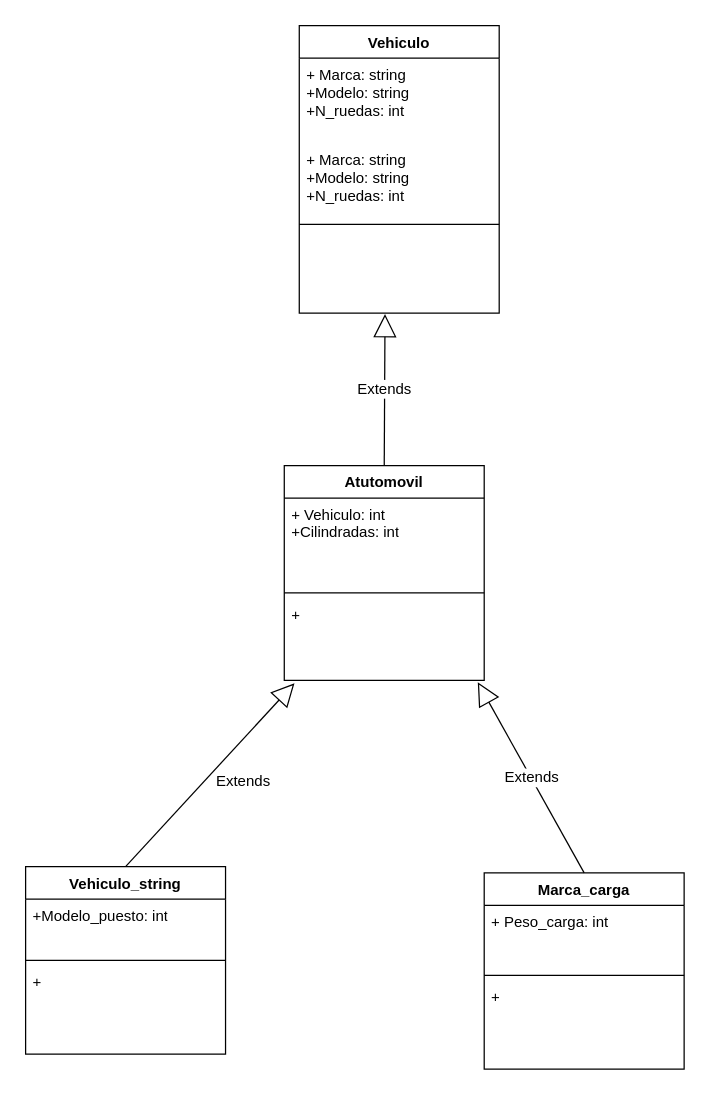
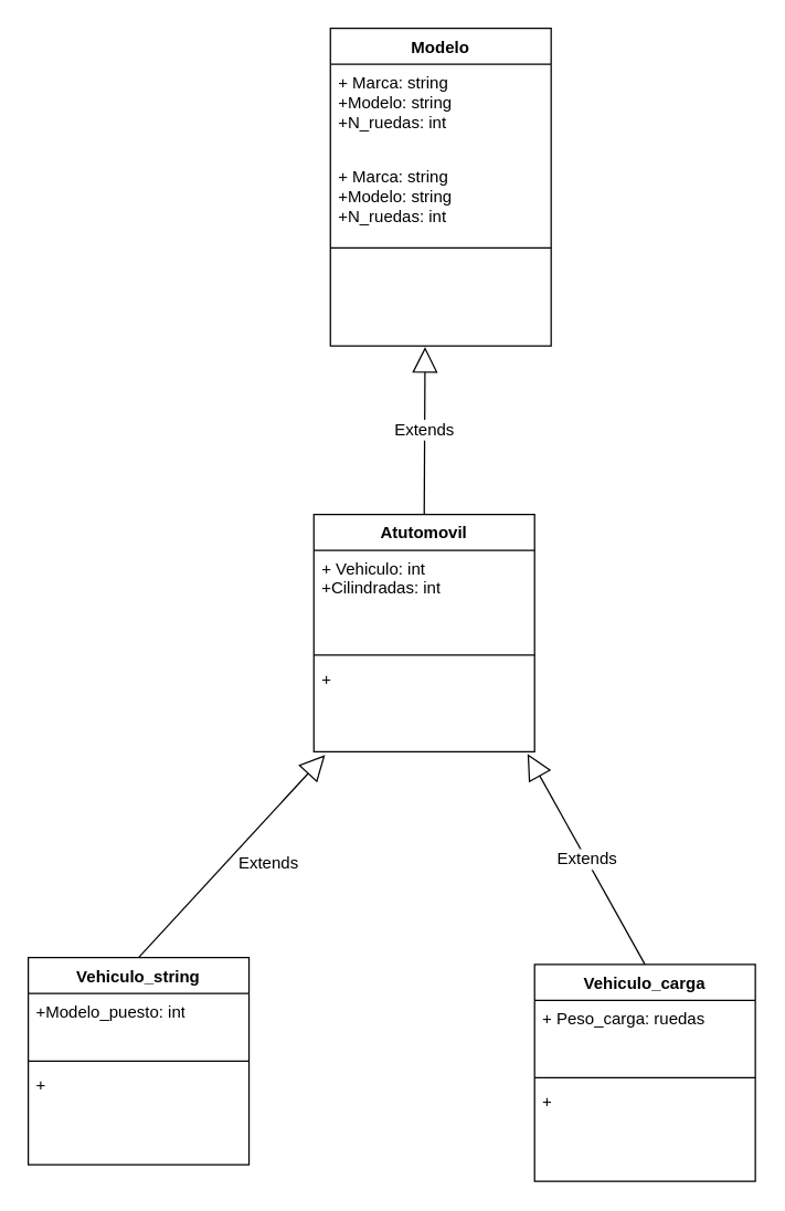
  <mxCell id="0" />
  <mxCell id="1" parent="0" />
- <mxCell id="2" value="Vehiculo" style="swimlane;fontStyle=1;align=center;verticalAlign=top;childLayout=stackLayout;horizontal=1;startSize=26;horizontalStack=0;resizeParent=1;resizeParentMax=0;resizeLast=0;collapsible=1;marginBottom=0;whiteSpace=wrap;html=1;" parent="1" vertex="1"><mxGeometry x="239" y="20" width="160" height="230" as="geometry" /></mxCell>
+ <mxCell id="2" value="Modelo" style="swimlane;fontStyle=1;align=center;verticalAlign=top;childLayout=stackLayout;horizontal=1;startSize=26;horizontalStack=0;resizeParent=1;resizeParentMax=0;resizeLast=0;collapsible=1;marginBottom=0;whiteSpace=wrap;html=1;" parent="1" vertex="1"><mxGeometry x="239" y="20" width="160" height="230" as="geometry" /></mxCell>
  <mxCell id="3" value="+ Marca: string&lt;div&gt;+Modelo: string&lt;/div&gt;&lt;div&gt;+N_ruedas: int&lt;/div&gt;&lt;div&gt;&lt;br&gt;&lt;/div&gt;" style="text;strokeColor=none;fillColor=none;align=left;verticalAlign=top;spacingLeft=4;spacingRight=4;overflow=hidden;rotatable=0;points=[[0,0.5],[1,0.5]];portConstraint=eastwest;whiteSpace=wrap;html=1;" parent="2" vertex="1"><mxGeometry y="26" width="160" height="68" as="geometry" /></mxCell>
  <mxCell id="4" value="+ Marca: string&lt;div&gt;+Modelo: string&lt;/div&gt;&lt;div&gt;+N_ruedas: int&lt;/div&gt;&lt;div&gt;&lt;br&gt;&lt;/div&gt;" style="text;strokeColor=none;fillColor=none;align=left;verticalAlign=top;spacingLeft=4;spacingRight=4;overflow=hidden;rotatable=0;points=[[0,0.5],[1,0.5]];portConstraint=eastwest;whiteSpace=wrap;html=1;" parent="2" vertex="1"><mxGeometry y="94" width="160" height="61" as="geometry" /></mxCell>
  <mxCell id="5" value="" style="line;strokeWidth=1;fillColor=none;align=left;verticalAlign=middle;spacingTop=-1;spacingLeft=3;spacingRight=3;rotatable=0;labelPosition=right;points=[];portConstraint=eastwest;strokeColor=inherit;" parent="2" vertex="1"><mxGeometry y="155" width="160" height="8" as="geometry" /></mxCell>
  <mxCell id="6" value="&amp;nbsp;&amp;nbsp;" style="text;strokeColor=none;fillColor=none;align=left;verticalAlign=top;spacingLeft=4;spacingRight=4;overflow=hidden;rotatable=0;points=[[0,0.5],[1,0.5]];portConstraint=eastwest;whiteSpace=wrap;html=1;" parent="2" vertex="1"><mxGeometry y="163" width="160" height="67" as="geometry" /></mxCell>
- <mxCell id="7" value="Marca_carga" style="swimlane;fontStyle=1;align=center;verticalAlign=top;childLayout=stackLayout;horizontal=1;startSize=26;horizontalStack=0;resizeParent=1;resizeParentMax=0;resizeLast=0;collapsible=1;marginBottom=0;whiteSpace=wrap;html=1;" parent="1" vertex="1"><mxGeometry x="387" y="698" width="160" height="157" as="geometry" /></mxCell>
- <mxCell id="8" value="+ Peso_carga: int" style="text;strokeColor=none;fillColor=none;align=left;verticalAlign=top;spacingLeft=4;spacingRight=4;overflow=hidden;rotatable=0;points=[[0,0.5],[1,0.5]];portConstraint=eastwest;whiteSpace=wrap;html=1;" parent="7" vertex="1"><mxGeometry y="26" width="160" height="52" as="geometry" /></mxCell>
+ <mxCell id="7" value="Vehiculo_carga" style="swimlane;fontStyle=1;align=center;verticalAlign=top;childLayout=stackLayout;horizontal=1;startSize=26;horizontalStack=0;resizeParent=1;resizeParentMax=0;resizeLast=0;collapsible=1;marginBottom=0;whiteSpace=wrap;html=1;" parent="1" vertex="1"><mxGeometry x="387" y="698" width="160" height="157" as="geometry" /></mxCell>
+ <mxCell id="8" value="+ Peso_carga: ruedas" style="text;strokeColor=none;fillColor=none;align=left;verticalAlign=top;spacingLeft=4;spacingRight=4;overflow=hidden;rotatable=0;points=[[0,0.5],[1,0.5]];portConstraint=eastwest;whiteSpace=wrap;html=1;" parent="7" vertex="1"><mxGeometry y="26" width="160" height="52" as="geometry" /></mxCell>
  <mxCell id="9" value="" style="line;strokeWidth=1;fillColor=none;align=left;verticalAlign=middle;spacingTop=-1;spacingLeft=3;spacingRight=3;rotatable=0;labelPosition=right;points=[];portConstraint=eastwest;strokeColor=inherit;" parent="7" vertex="1"><mxGeometry y="78" width="160" height="8" as="geometry" /></mxCell>
  <mxCell id="10" value="+" style="text;strokeColor=none;fillColor=none;align=left;verticalAlign=top;spacingLeft=4;spacingRight=4;overflow=hidden;rotatable=0;points=[[0,0.5],[1,0.5]];portConstraint=eastwest;whiteSpace=wrap;html=1;" parent="7" vertex="1"><mxGeometry y="86" width="160" height="71" as="geometry" /></mxCell>
  <mxCell id="11" value="Vehiculo_string" style="swimlane;fontStyle=1;align=center;verticalAlign=top;childLayout=stackLayout;horizontal=1;startSize=26;horizontalStack=0;resizeParent=1;resizeParentMax=0;resizeLast=0;collapsible=1;marginBottom=0;whiteSpace=wrap;html=1;" parent="1" vertex="1"><mxGeometry x="20" y="693" width="160" height="150" as="geometry" /></mxCell>
  <mxCell id="12" value="+Modelo_puesto: int&lt;div&gt;&lt;br&gt;&lt;/div&gt;" style="text;strokeColor=none;fillColor=none;align=left;verticalAlign=top;spacingLeft=4;spacingRight=4;overflow=hidden;rotatable=0;points=[[0,0.5],[1,0.5]];portConstraint=eastwest;whiteSpace=wrap;html=1;" parent="11" vertex="1"><mxGeometry y="26" width="160" height="45" as="geometry" /></mxCell>
  <mxCell id="13" value="" style="line;strokeWidth=1;fillColor=none;align=left;verticalAlign=middle;spacingTop=-1;spacingLeft=3;spacingRight=3;rotatable=0;labelPosition=right;points=[];portConstraint=eastwest;strokeColor=inherit;" parent="11" vertex="1"><mxGeometry y="71" width="160" height="8" as="geometry" /></mxCell>
  <mxCell id="14" value="+" style="text;strokeColor=none;fillColor=none;align=left;verticalAlign=top;spacingLeft=4;spacingRight=4;overflow=hidden;rotatable=0;points=[[0,0.5],[1,0.5]];portConstraint=eastwest;whiteSpace=wrap;html=1;" parent="11" vertex="1"><mxGeometry y="79" width="160" height="71" as="geometry" /></mxCell>
  <mxCell id="15" value="Atutomovil" style="swimlane;fontStyle=1;align=center;verticalAlign=top;childLayout=stackLayout;horizontal=1;startSize=26;horizontalStack=0;resizeParent=1;resizeParentMax=0;resizeLast=0;collapsible=1;marginBottom=0;whiteSpace=wrap;html=1;" parent="1" vertex="1"><mxGeometry x="227" y="372" width="160" height="172" as="geometry" /></mxCell>
  <mxCell id="16" value="+ Vehiculo: int&lt;div&gt;+Cilindradas: int&lt;/div&gt;" style="text;strokeColor=none;fillColor=none;align=left;verticalAlign=top;spacingLeft=4;spacingRight=4;overflow=hidden;rotatable=0;points=[[0,0.5],[1,0.5]];portConstraint=eastwest;whiteSpace=wrap;html=1;" parent="15" vertex="1"><mxGeometry y="26" width="160" height="72" as="geometry" /></mxCell>
  <mxCell id="17" value="" style="line;strokeWidth=1;fillColor=none;align=left;verticalAlign=middle;spacingTop=-1;spacingLeft=3;spacingRight=3;rotatable=0;labelPosition=right;points=[];portConstraint=eastwest;strokeColor=inherit;" parent="15" vertex="1"><mxGeometry y="98" width="160" height="8" as="geometry" /></mxCell>
  <mxCell id="18" value="+" style="text;strokeColor=none;fillColor=none;align=left;verticalAlign=top;spacingLeft=4;spacingRight=4;overflow=hidden;rotatable=0;points=[[0,0.5],[1,0.5]];portConstraint=eastwest;whiteSpace=wrap;html=1;" parent="15" vertex="1"><mxGeometry y="106" width="160" height="66" as="geometry" /></mxCell>
  <mxCell id="19" value="Extends" style="endArrow=block;endSize=16;endFill=0;html=1;rounded=0;fontSize=12;curved=1;entryX=0.051;entryY=1.035;entryDx=0;entryDy=0;entryPerimeter=0;exitX=0.5;exitY=0;exitDx=0;exitDy=0;" parent="1" target="18" edge="1" source="11"><mxGeometry x="0.143" y="-23" width="160" relative="1" as="geometry"><mxPoint x="195" y="702" as="sourcePoint" /><mxPoint x="319" y="656" as="targetPoint" /><Array as="points" /><mxPoint as="offset" /></mxGeometry></mxCell>
  <mxCell id="20" value="Extends" style="endArrow=block;endSize=16;endFill=0;html=1;rounded=0;fontSize=12;curved=1;exitX=0.5;exitY=0;exitDx=0;exitDy=0;entryX=0.968;entryY=1.023;entryDx=0;entryDy=0;entryPerimeter=0;" parent="1" source="7" target="18" edge="1"><mxGeometry width="160" relative="1" as="geometry"><mxPoint x="318" y="639" as="sourcePoint" /><mxPoint x="478" y="639" as="targetPoint" /></mxGeometry></mxCell>
  <mxCell id="21" value="Extends" style="endArrow=block;endSize=16;endFill=0;html=1;rounded=0;fontSize=12;curved=1;entryX=0.429;entryY=1.012;entryDx=0;entryDy=0;entryPerimeter=0;exitX=0.5;exitY=0;exitDx=0;exitDy=0;" parent="1" target="6" edge="1" source="15"><mxGeometry width="160" relative="1" as="geometry"><mxPoint x="299" y="370" as="sourcePoint" /><mxPoint x="459" y="370" as="targetPoint" /></mxGeometry></mxCell>
